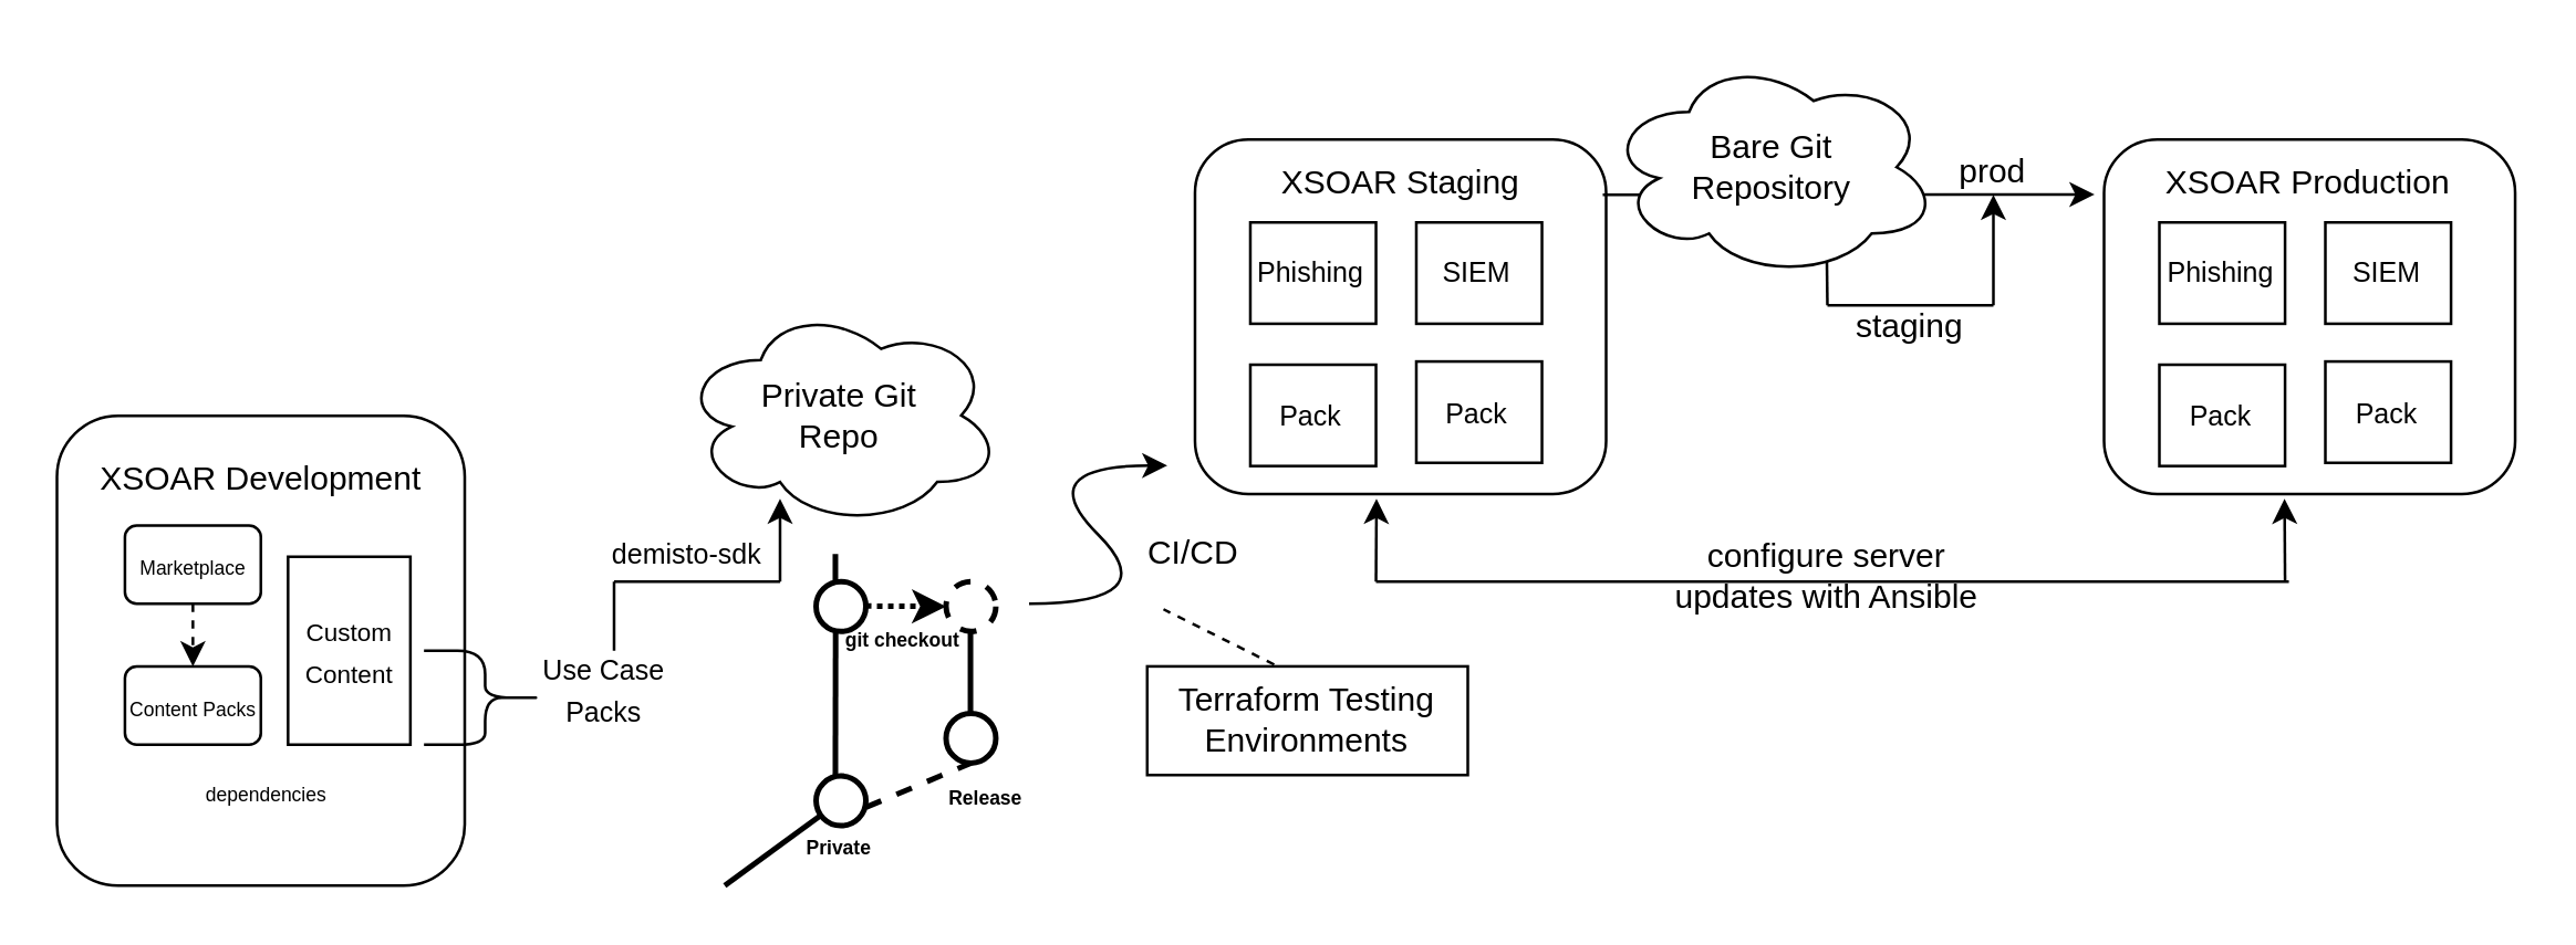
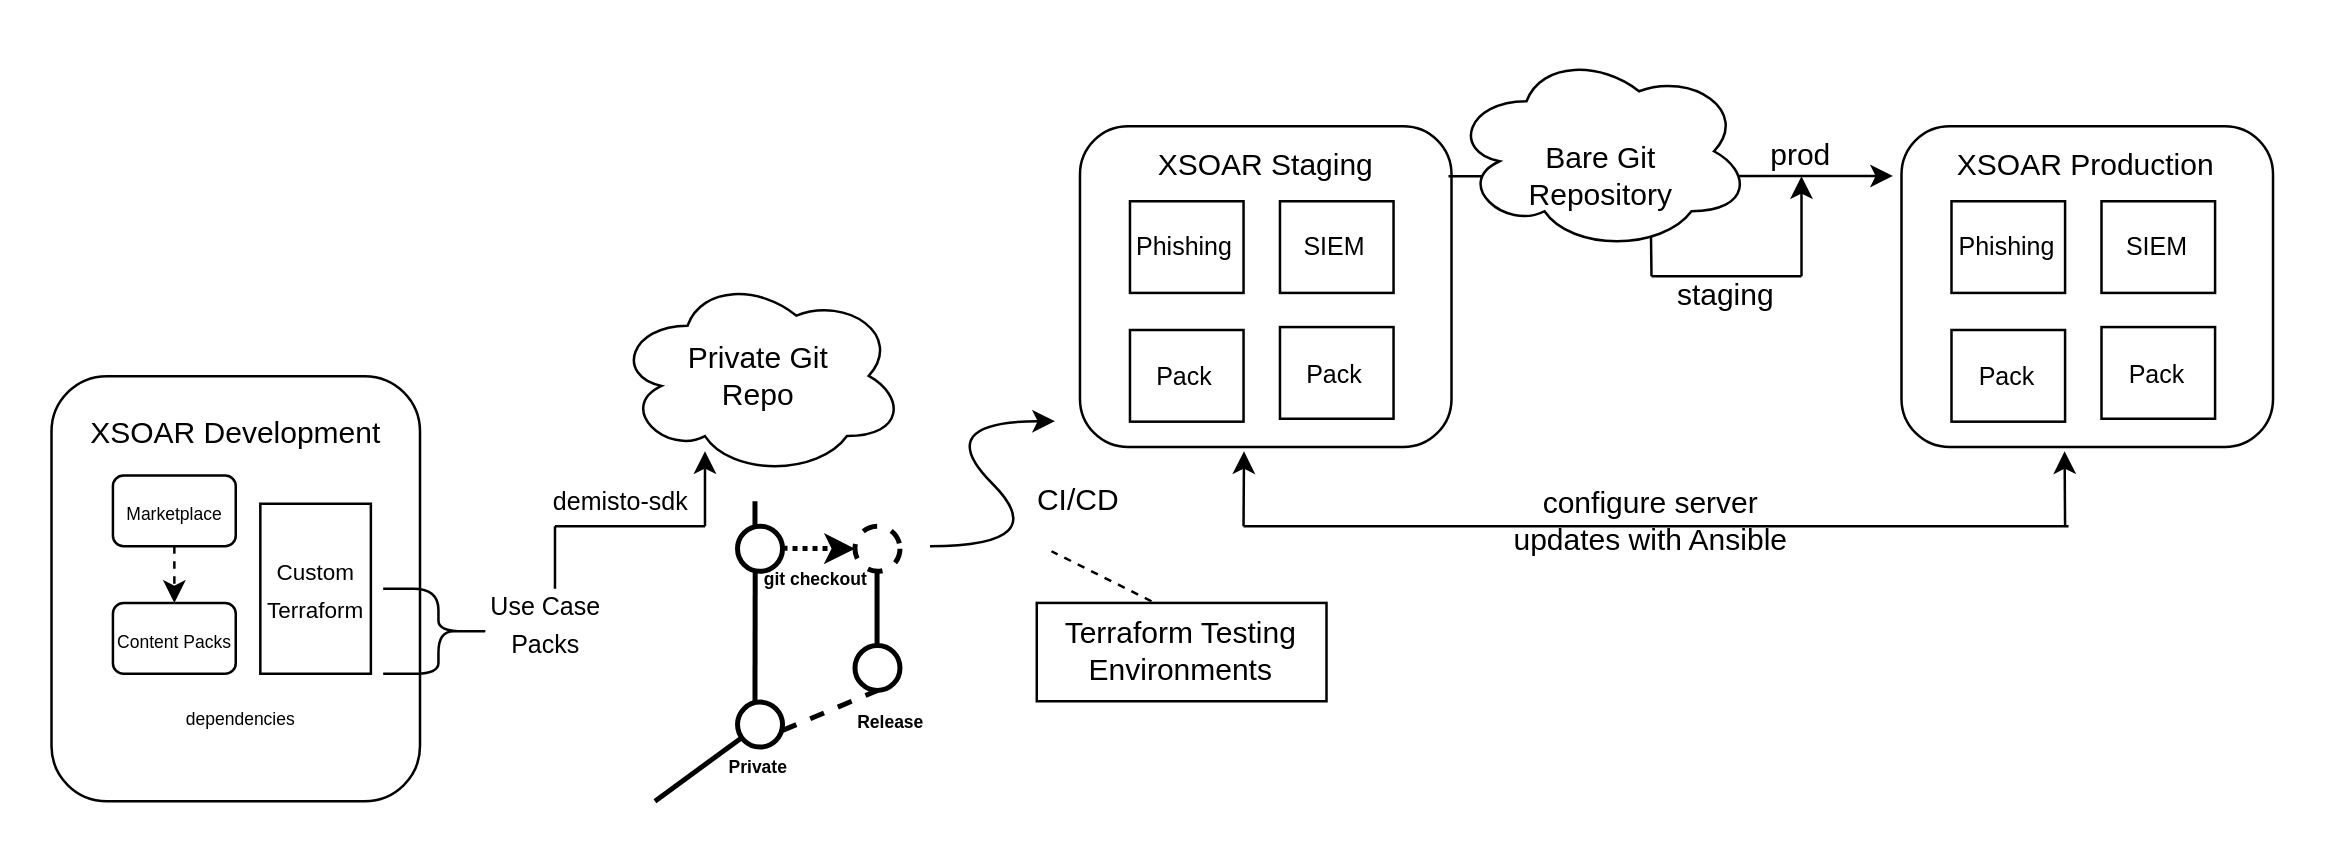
  <mxCell id="0" />
  <mxCell id="1" parent="0" />
  <mxCell id="2" value="" style="rounded=1;whiteSpace=wrap;html=1;" vertex="1" parent="1"><mxGeometry x="20.004" y="150" width="147.402" height="170" as="geometry" /></mxCell>
  <mxCell id="3" value="XSOAR Development" style="text;html=1;strokeColor=none;fillColor=none;align=center;verticalAlign=middle;whiteSpace=wrap;rounded=0;" vertex="1" parent="1"><mxGeometry x="32.84" y="167" width="121.73" height="11.33" as="geometry" /></mxCell>
  <mxCell id="4" value="&lt;font style=&quot;font-size: 7px&quot;&gt;Marketplace&lt;/font&gt;" style="whiteSpace=wrap;html=1;rounded=1;" vertex="1" parent="1"><mxGeometry x="44.571" y="189.667" width="49.134" height="28.333" as="geometry" /></mxCell>
  <mxCell id="5" value="&lt;font style=&quot;font-size: 7px&quot;&gt;Content Packs&lt;/font&gt;" style="whiteSpace=wrap;html=1;rounded=1;" vertex="1" parent="1"><mxGeometry x="44.571" y="240.667" width="49.134" height="28.333" as="geometry" /></mxCell>
  <mxCell id="6" value="" style="endArrow=classic;html=1;exitX=0.5;exitY=1;exitDx=0;exitDy=0;entryX=0.5;entryY=0;entryDx=0;entryDy=0;dashed=1;" edge="1" parent="1" source="4" target="5"><mxGeometry x="-68.61" y="210" width="50" height="50" as="geometry"><mxPoint x="98.618" y="240.667" as="sourcePoint" /><mxPoint x="123.185" y="212.333" as="targetPoint" /></mxGeometry></mxCell>
- <mxCell id="7" value="&lt;font style=&quot;font-size: 9px&quot;&gt;Custom &lt;br&gt;Content&lt;/font&gt;" style="rounded=0;whiteSpace=wrap;html=1;" vertex="1" parent="1"><mxGeometry x="103.532" y="201" width="44.22" height="68" as="geometry" /></mxCell>
+ <mxCell id="7" value="&lt;font style=&quot;font-size: 9px&quot;&gt;Custom &lt;br&gt;Terraform&lt;/font&gt;" style="rounded=0;whiteSpace=wrap;html=1;" vertex="1" parent="1"><mxGeometry x="103.532" y="201" width="44.22" height="68" as="geometry" /></mxCell>
  <mxCell id="8" value="&lt;font style=&quot;font-size: 7px&quot;&gt;dependencies&lt;/font&gt;" style="text;html=1;strokeColor=none;fillColor=none;align=center;verticalAlign=middle;whiteSpace=wrap;rounded=0;" vertex="1" parent="1"><mxGeometry x="74.051" y="280.333" width="44.22" height="11.333" as="geometry" /></mxCell>
  <mxCell id="9" value="" style="shape=curlyBracket;whiteSpace=wrap;html=1;rounded=1;flipH=1;" vertex="1" parent="1"><mxGeometry x="152.666" y="235" width="44.22" height="34" as="geometry" /></mxCell>
  <mxCell id="10" value="&lt;font style=&quot;font-size: 10px&quot;&gt;Use Case Packs&lt;/font&gt;" style="text;html=1;strokeColor=none;fillColor=none;align=center;verticalAlign=middle;whiteSpace=wrap;rounded=0;" vertex="1" parent="1"><mxGeometry x="191.393" y="240.67" width="54.047" height="17" as="geometry" /></mxCell>
  <mxCell id="11" value="" style="endArrow=none;html=1;" edge="1" parent="1"><mxGeometry width="50" height="50" relative="1" as="geometry"><mxPoint x="221.39" y="235" as="sourcePoint" /><mxPoint x="221.39" y="210" as="targetPoint" /></mxGeometry></mxCell>
  <mxCell id="12" value="" style="endArrow=none;html=1;" edge="1" parent="1"><mxGeometry width="50" height="50" relative="1" as="geometry"><mxPoint x="221.39" y="210" as="sourcePoint" /><mxPoint x="281.39" y="210" as="targetPoint" /></mxGeometry></mxCell>
  <mxCell id="13" value="" style="endArrow=classic;html=1;" edge="1" parent="1"><mxGeometry width="50" height="50" relative="1" as="geometry"><mxPoint x="281.39" y="210" as="sourcePoint" /><mxPoint x="281.39" y="180" as="targetPoint" /></mxGeometry></mxCell>
  <mxCell id="14" value="Private Git &lt;br&gt;Repo" style="ellipse;shape=cloud;whiteSpace=wrap;html=1;" vertex="1" parent="1"><mxGeometry x="245.44" y="109.67" width="115.95" height="80.33" as="geometry" /></mxCell>
  <mxCell id="15" value="" style="endArrow=none;html=1;strokeWidth=2;" edge="1" parent="1" target="16"><mxGeometry width="50" height="50" relative="1" as="geometry"><mxPoint x="261.39" y="320" as="sourcePoint" /><mxPoint x="281.39" y="302" as="targetPoint" /></mxGeometry></mxCell>
  <mxCell id="16" value="" style="ellipse;whiteSpace=wrap;html=1;aspect=fixed;strokeWidth=2;" vertex="1" parent="1"><mxGeometry x="294.41" y="280.33" width="18" height="18" as="geometry" /></mxCell>
  <mxCell id="17" value="" style="ellipse;whiteSpace=wrap;html=1;aspect=fixed;strokeWidth=2;" vertex="1" parent="1"><mxGeometry x="294.41" y="210" width="18" height="18" as="geometry" /></mxCell>
  <mxCell id="18" value="" style="endArrow=none;html=1;entryX=0.393;entryY=1.011;entryDx=0;entryDy=0;entryPerimeter=0;strokeWidth=2;" edge="1" parent="1" target="17"><mxGeometry width="50" height="50" relative="1" as="geometry"><mxPoint x="301.39" y="280" as="sourcePoint" /><mxPoint x="331.39" y="230" as="targetPoint" /></mxGeometry></mxCell>
  <mxCell id="19" value="" style="endArrow=none;html=1;entryX=0.5;entryY=1;entryDx=0;entryDy=0;dashed=1;strokeWidth=2;" edge="1" parent="1" target="20"><mxGeometry width="50" height="50" relative="1" as="geometry"><mxPoint x="312.41" y="291.67" as="sourcePoint" /><mxPoint x="362.39" y="280" as="targetPoint" /></mxGeometry></mxCell>
  <mxCell id="20" value="" style="ellipse;whiteSpace=wrap;html=1;aspect=fixed;strokeWidth=2;" vertex="1" parent="1"><mxGeometry x="341.39" y="257.67" width="18" height="18" as="geometry" /></mxCell>
  <mxCell id="21" value="&lt;font style=&quot;font-size: 7px&quot;&gt;&lt;b&gt;Private&lt;/b&gt;&lt;/font&gt;" style="text;html=1;strokeColor=none;fillColor=none;align=center;verticalAlign=middle;whiteSpace=wrap;rounded=0;" vertex="1" parent="1"><mxGeometry x="288.41" y="300" width="30" height="10" as="geometry" /></mxCell>
  <mxCell id="22" value="&lt;font style=&quot;font-size: 7px ; line-height: 70%&quot;&gt;&lt;b&gt;Release &lt;/b&gt;&lt;br&gt;&lt;br&gt;&lt;/font&gt;" style="text;html=1;strokeColor=none;fillColor=none;align=center;verticalAlign=middle;whiteSpace=wrap;rounded=0;" vertex="1" parent="1"><mxGeometry x="331.39" y="288.66" width="50" height="11.34" as="geometry" /></mxCell>
  <mxCell id="23" value="" style="endArrow=none;html=1;strokeWidth=2;" edge="1" parent="1"><mxGeometry width="50" height="50" relative="1" as="geometry"><mxPoint x="350.22" y="257.67" as="sourcePoint" /><mxPoint x="350.22" y="221.84" as="targetPoint" /></mxGeometry></mxCell>
  <mxCell id="24" value="" style="endArrow=classic;html=1;dashed=1;dashPattern=1 1;strokeWidth=2;" edge="1" parent="1"><mxGeometry width="50" height="50" relative="1" as="geometry"><mxPoint x="312.41" y="218.83" as="sourcePoint" /><mxPoint x="341.39" y="219" as="targetPoint" /></mxGeometry></mxCell>
  <mxCell id="25" value="&lt;font style=&quot;font-size: 7px&quot;&gt;&lt;b&gt;git checkout&lt;/b&gt;&lt;/font&gt;" style="text;html=1;strokeColor=none;fillColor=none;align=center;verticalAlign=middle;whiteSpace=wrap;rounded=0;" vertex="1" parent="1"><mxGeometry x="301.39" y="225" width="50" height="10" as="geometry" /></mxCell>
  <mxCell id="26" value="" style="endArrow=none;html=1;strokeWidth=2;" edge="1" parent="1"><mxGeometry width="50" height="50" relative="1" as="geometry"><mxPoint x="301.39" y="210" as="sourcePoint" /><mxPoint x="301.39" y="200" as="targetPoint" /></mxGeometry></mxCell>
  <mxCell id="27" value="" style="ellipse;whiteSpace=wrap;html=1;aspect=fixed;dashed=1;strokeWidth=2;" vertex="1" parent="1"><mxGeometry x="341.39" y="210" width="18" height="18" as="geometry" /></mxCell>
  <mxCell id="28" value="&lt;font style=&quot;font-size: 10px&quot;&gt;demisto-sdk&lt;/font&gt;" style="text;html=1;strokeColor=none;fillColor=none;align=center;verticalAlign=middle;whiteSpace=wrap;rounded=0;dashed=1;" vertex="1" parent="1"><mxGeometry x="208.41" y="189.67" width="80" height="20" as="geometry" /></mxCell>
  <mxCell id="29" value="" style="curved=1;endArrow=classic;html=1;strokeWidth=1;" edge="1" parent="1"><mxGeometry width="50" height="50" relative="1" as="geometry"><mxPoint x="371.39" y="218" as="sourcePoint" /><mxPoint x="421.39" y="168" as="targetPoint" /><Array as="points"><mxPoint x="421.39" y="218" /><mxPoint x="371.39" y="168" /></Array></mxGeometry></mxCell>
  <mxCell id="30" value="CI/CD" style="text;html=1;strokeColor=none;fillColor=none;align=center;verticalAlign=middle;whiteSpace=wrap;rounded=0;dashed=1;" vertex="1" parent="1"><mxGeometry x="411.39" y="189.67" width="40" height="20" as="geometry" /></mxCell>
  <mxCell id="31" value="" style="rounded=1;whiteSpace=wrap;html=1;" vertex="1" parent="1"><mxGeometry x="431.39" y="50" width="148.61" height="128.33" as="geometry" /></mxCell>
  <mxCell id="32" value="XSOAR Staging" style="text;html=1;strokeColor=none;fillColor=none;align=center;verticalAlign=middle;whiteSpace=wrap;rounded=0;" vertex="1" parent="1"><mxGeometry x="444.83" y="60" width="121.73" height="11.33" as="geometry" /></mxCell>
  <mxCell id="33" value="&lt;font size=&quot;1&quot;&gt;Phishing&lt;/font&gt;" style="rounded=0;whiteSpace=wrap;html=1;strokeWidth=1;" vertex="1" parent="1"><mxGeometry x="451.39" y="80" width="45.43" height="36.67" as="geometry" /></mxCell>
  <mxCell id="34" value="&lt;font size=&quot;1&quot;&gt;SIEM&lt;/font&gt;" style="rounded=0;whiteSpace=wrap;html=1;strokeWidth=1;" vertex="1" parent="1"><mxGeometry x="511.39" y="80" width="45.43" height="36.67" as="geometry" /></mxCell>
  <mxCell id="35" value="&lt;font size=&quot;1&quot;&gt;Pack&lt;/font&gt;" style="rounded=0;whiteSpace=wrap;html=1;strokeWidth=1;" vertex="1" parent="1"><mxGeometry x="451.39" y="131.5" width="45.43" height="36.67" as="geometry" /></mxCell>
  <mxCell id="36" value="&lt;font size=&quot;1&quot;&gt;Pack&lt;/font&gt;" style="rounded=0;whiteSpace=wrap;html=1;strokeWidth=1;" vertex="1" parent="1"><mxGeometry x="511.39" y="130.33" width="45.43" height="36.67" as="geometry" /></mxCell>
  <mxCell id="37" value="" style="endArrow=classic;html=1;strokeWidth=1;entryX=-0.023;entryY=0.155;entryDx=0;entryDy=0;entryPerimeter=0;" edge="1" parent="1" target="38"><mxGeometry width="50" height="50" relative="1" as="geometry"><mxPoint x="578.8" y="70" as="sourcePoint" /><mxPoint x="720" y="70" as="targetPoint" /></mxGeometry></mxCell>
  <mxCell id="38" value="" style="rounded=1;whiteSpace=wrap;html=1;" vertex="1" parent="1"><mxGeometry x="760" y="50" width="148.61" height="128.33" as="geometry" /></mxCell>
  <mxCell id="39" value="XSOAR Production" style="text;html=1;strokeColor=none;fillColor=none;align=center;verticalAlign=middle;whiteSpace=wrap;rounded=0;" vertex="1" parent="1"><mxGeometry x="773.44" y="60" width="121.73" height="11.33" as="geometry" /></mxCell>
  <mxCell id="40" value="&lt;font size=&quot;1&quot;&gt;Phishing&lt;/font&gt;" style="rounded=0;whiteSpace=wrap;html=1;strokeWidth=1;" vertex="1" parent="1"><mxGeometry x="780" y="80" width="45.43" height="36.67" as="geometry" /></mxCell>
  <mxCell id="41" value="&lt;font size=&quot;1&quot;&gt;SIEM&lt;/font&gt;" style="rounded=0;whiteSpace=wrap;html=1;strokeWidth=1;" vertex="1" parent="1"><mxGeometry x="840" y="80" width="45.43" height="36.67" as="geometry" /></mxCell>
  <mxCell id="42" value="&lt;font size=&quot;1&quot;&gt;Pack&lt;/font&gt;" style="rounded=0;whiteSpace=wrap;html=1;strokeWidth=1;" vertex="1" parent="1"><mxGeometry x="780" y="131.5" width="45.43" height="36.67" as="geometry" /></mxCell>
  <mxCell id="43" value="&lt;font size=&quot;1&quot;&gt;Pack&lt;/font&gt;" style="rounded=0;whiteSpace=wrap;html=1;strokeWidth=1;" vertex="1" parent="1"><mxGeometry x="840" y="130.33" width="45.43" height="36.67" as="geometry" /></mxCell>
  <mxCell id="44" value="" style="ellipse;shape=cloud;whiteSpace=wrap;html=1;strokeWidth=1;" vertex="1" parent="1"><mxGeometry x="580" y="20" width="120" height="80" as="geometry" /></mxCell>
- <mxCell id="45" value="Bare Git Repository" style="text;html=1;strokeColor=none;fillColor=none;align=center;verticalAlign=middle;whiteSpace=wrap;rounded=0;" vertex="1" parent="1"><mxGeometry x="610" y="35" width="60" height="50" as="geometry" /></mxCell>
+ <mxCell id="45" value="Bare Git Repository" style="text;html=1;strokeColor=none;fillColor=none;align=center;verticalAlign=middle;whiteSpace=wrap;rounded=0;" vertex="1" parent="1"><mxGeometry x="610" y="45" width="60" height="50" as="geometry" /></mxCell>
  <mxCell id="46" value="prod" style="text;html=1;strokeColor=none;fillColor=none;align=center;verticalAlign=middle;whiteSpace=wrap;rounded=0;" vertex="1" parent="1"><mxGeometry x="700" y="60" width="40" height="3.33" as="geometry" /></mxCell>
  <mxCell id="47" value="" style="endArrow=none;dashed=1;html=1;strokeWidth=1;" edge="1" parent="1"><mxGeometry width="50" height="50" relative="1" as="geometry"><mxPoint x="460" y="240" as="sourcePoint" /><mxPoint x="420" y="220" as="targetPoint" /></mxGeometry></mxCell>
  <mxCell id="48" value="Terraform Testing Environments" style="rounded=0;whiteSpace=wrap;html=1;strokeWidth=1;" vertex="1" parent="1"><mxGeometry x="414.11" y="240.67" width="115.89" height="39.33" as="geometry" /></mxCell>
  <mxCell id="49" value="configure server updates with Ansible" style="text;html=1;strokeColor=none;fillColor=none;align=center;verticalAlign=middle;whiteSpace=wrap;rounded=0;" vertex="1" parent="1"><mxGeometry x="600" y="205.67" width="120" height="4.33" as="geometry" /></mxCell>
  <mxCell id="50" value="" style="endArrow=none;html=1;strokeWidth=1;" edge="1" parent="1"><mxGeometry width="50" height="50" relative="1" as="geometry"><mxPoint x="496.82" y="210" as="sourcePoint" /><mxPoint x="826.82" y="210" as="targetPoint" /></mxGeometry></mxCell>
  <mxCell id="51" value="" style="endArrow=classic;html=1;strokeWidth=1;" edge="1" parent="1"><mxGeometry width="50" height="50" relative="1" as="geometry"><mxPoint x="496.82" y="210" as="sourcePoint" /><mxPoint x="497" y="180" as="targetPoint" /></mxGeometry></mxCell>
  <mxCell id="52" value="" style="endArrow=classic;html=1;strokeWidth=1;entryX=0.439;entryY=1.013;entryDx=0;entryDy=0;entryPerimeter=0;" edge="1" parent="1" target="38"><mxGeometry width="50" height="50" relative="1" as="geometry"><mxPoint x="825.43" y="210" as="sourcePoint" /><mxPoint x="875.43" y="160" as="targetPoint" /></mxGeometry></mxCell>
  <mxCell id="53" value="" style="endArrow=none;html=1;strokeWidth=1;entryX=0.665;entryY=0.928;entryDx=0;entryDy=0;entryPerimeter=0;" edge="1" parent="1" target="44"><mxGeometry width="50" height="50" relative="1" as="geometry"><mxPoint x="660" y="110" as="sourcePoint" /><mxPoint x="660" y="100" as="targetPoint" /></mxGeometry></mxCell>
  <mxCell id="54" value="" style="endArrow=none;html=1;strokeWidth=1;" edge="1" parent="1"><mxGeometry width="50" height="50" relative="1" as="geometry"><mxPoint x="660" y="110" as="sourcePoint" /><mxPoint x="720" y="110" as="targetPoint" /></mxGeometry></mxCell>
  <mxCell id="55" value="" style="endArrow=classic;html=1;strokeWidth=1;" edge="1" parent="1"><mxGeometry width="50" height="50" relative="1" as="geometry"><mxPoint x="720" y="110" as="sourcePoint" /><mxPoint x="720" y="70" as="targetPoint" /></mxGeometry></mxCell>
  <mxCell id="56" value="staging" style="text;html=1;strokeColor=none;fillColor=none;align=center;verticalAlign=middle;whiteSpace=wrap;rounded=0;" vertex="1" parent="1"><mxGeometry x="670" y="116.67" width="40" height="3.33" as="geometry" /></mxCell>
